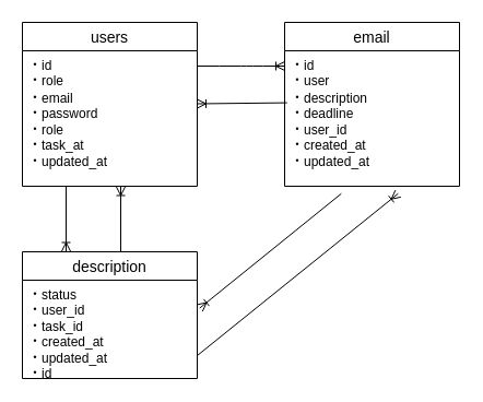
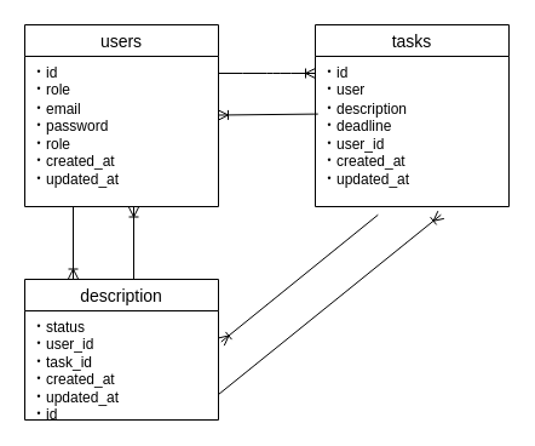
  <mxCell id="0" />
  <mxCell id="1" parent="0" />
- <mxCell id="2" value="email" style="swimlane;fontStyle=0;childLayout=stackLayout;horizontal=1;startSize=26;horizontalStack=0;resizeParent=1;resizeParentMax=0;resizeLast=0;collapsible=1;marginBottom=0;align=center;fontSize=14;" vertex="1" parent="1"><mxGeometry x="260" y="20" width="160" height="150" as="geometry" /></mxCell>
+ <mxCell id="2" value="tasks" style="swimlane;fontStyle=0;childLayout=stackLayout;horizontal=1;startSize=26;horizontalStack=0;resizeParent=1;resizeParentMax=0;resizeLast=0;collapsible=1;marginBottom=0;align=center;fontSize=14;" vertex="1" parent="1"><mxGeometry x="260" y="20" width="160" height="150" as="geometry" /></mxCell>
  <mxCell id="3" value="・id&lt;div&gt;・user&lt;/div&gt;&lt;div&gt;&lt;br&gt;&lt;/div&gt;" style="text;strokeColor=none;fillColor=none;spacingLeft=4;spacingRight=4;overflow=hidden;rotatable=0;points=[[0,0.5],[1,0.5]];portConstraint=eastwest;fontSize=12;whiteSpace=wrap;html=1;" vertex="1" parent="2"><mxGeometry y="26" width="160" height="30" as="geometry" /></mxCell>
  <mxCell id="4" value="" style="fontSize=12;html=1;endArrow=ERoneToMany;exitX=0.014;exitY=0.187;exitDx=0;exitDy=0;exitPerimeter=0;" edge="1" parent="2" source="5"><mxGeometry width="100" height="100" relative="1" as="geometry"><mxPoint x="80" y="74.5" as="sourcePoint" /><mxPoint x="-80" y="74.5" as="targetPoint" /></mxGeometry></mxCell>
  <mxCell id="5" value="・description&lt;div&gt;・deadline&lt;br&gt;・user_id&lt;/div&gt;&lt;div&gt;・created_at&lt;/div&gt;&lt;div&gt;・updated_at&lt;/div&gt;" style="text;strokeColor=none;fillColor=none;spacingLeft=4;spacingRight=4;overflow=hidden;rotatable=0;points=[[0,0.5],[1,0.5]];portConstraint=eastwest;fontSize=12;whiteSpace=wrap;html=1;" vertex="1" parent="2"><mxGeometry y="56" width="160" height="94" as="geometry" /></mxCell>
  <mxCell id="6" value="users" style="swimlane;fontStyle=0;childLayout=stackLayout;horizontal=1;startSize=26;horizontalStack=0;resizeParent=1;resizeParentMax=0;resizeLast=0;collapsible=1;marginBottom=0;align=center;fontSize=14;" vertex="1" parent="1"><mxGeometry x="20" y="20" width="160" height="150" as="geometry" /></mxCell>
  <mxCell id="7" value="・id&lt;div&gt;・role&lt;/div&gt;&lt;div&gt;&lt;br&gt;&lt;/div&gt;" style="text;strokeColor=none;fillColor=none;spacingLeft=4;spacingRight=4;overflow=hidden;rotatable=0;points=[[0,0.5],[1,0.5]];portConstraint=eastwest;fontSize=12;whiteSpace=wrap;html=1;" vertex="1" parent="6"><mxGeometry y="26" width="160" height="30" as="geometry" /></mxCell>
- <mxCell id="8" value="・email&lt;div&gt;・password&lt;/div&gt;&lt;div&gt;・role&lt;/div&gt;&lt;div&gt;・task_at&lt;/div&gt;&lt;div&gt;・updated_at&lt;/div&gt;" style="text;strokeColor=none;fillColor=none;spacingLeft=4;spacingRight=4;overflow=hidden;rotatable=0;points=[[0,0.5],[1,0.5]];portConstraint=eastwest;fontSize=12;whiteSpace=wrap;html=1;" vertex="1" parent="6"><mxGeometry y="56" width="160" height="94" as="geometry" /></mxCell>
+ <mxCell id="8" value="・email&lt;div&gt;・password&lt;/div&gt;&lt;div&gt;・role&lt;/div&gt;&lt;div&gt;・created_at&lt;/div&gt;&lt;div&gt;・updated_at&lt;/div&gt;" style="text;strokeColor=none;fillColor=none;spacingLeft=4;spacingRight=4;overflow=hidden;rotatable=0;points=[[0,0.5],[1,0.5]];portConstraint=eastwest;fontSize=12;whiteSpace=wrap;html=1;" vertex="1" parent="6"><mxGeometry y="56" width="160" height="94" as="geometry" /></mxCell>
  <mxCell id="9" value="description" style="swimlane;fontStyle=0;childLayout=stackLayout;horizontal=1;startSize=26;horizontalStack=0;resizeParent=1;resizeParentMax=0;resizeLast=0;collapsible=1;marginBottom=0;align=center;fontSize=14;" vertex="1" parent="1"><mxGeometry x="20" y="230" width="160" height="116" as="geometry" /></mxCell>
  <mxCell id="10" value="&lt;div&gt;&lt;span style=&quot;background-color: transparent;&quot;&gt;・status&lt;/span&gt;&lt;br&gt;&lt;/div&gt;&lt;div&gt;・user_id&lt;/div&gt;&lt;div&gt;・task_id&lt;/div&gt;&lt;div&gt;・created_at&lt;/div&gt;&lt;div&gt;・updated_at&lt;/div&gt;&lt;div&gt;・id&lt;/div&gt;" style="text;strokeColor=none;fillColor=none;spacingLeft=4;spacingRight=4;overflow=hidden;rotatable=0;points=[[0,0.5],[1,0.5]];portConstraint=eastwest;fontSize=12;whiteSpace=wrap;html=1;" vertex="1" parent="9"><mxGeometry y="26" width="160" height="90" as="geometry" /></mxCell>
  <mxCell id="11" value="" style="edgeStyle=entityRelationEdgeStyle;fontSize=12;html=1;endArrow=ERoneToMany;" edge="1" parent="1"><mxGeometry width="100" height="100" relative="1" as="geometry"><mxPoint x="180" y="60" as="sourcePoint" /><mxPoint x="260" y="60" as="targetPoint" /><Array as="points"><mxPoint x="170" y="60" /></Array></mxGeometry></mxCell>
  <mxCell id="12" value="" style="fontSize=12;html=1;endArrow=ERoneToMany;exitX=0.014;exitY=0.187;exitDx=0;exitDy=0;exitPerimeter=0;" edge="1" parent="1"><mxGeometry width="100" height="100" relative="1" as="geometry"><mxPoint x="60" y="170" as="sourcePoint" /><mxPoint x="60" y="229.5" as="targetPoint" /></mxGeometry></mxCell>
  <mxCell id="13" value="" style="fontSize=12;html=1;endArrow=ERoneToMany;exitX=0.014;exitY=0.187;exitDx=0;exitDy=0;exitPerimeter=0;" edge="1" parent="1"><mxGeometry width="100" height="100" relative="1" as="geometry"><mxPoint x="110" y="230" as="sourcePoint" /><mxPoint x="110" y="170.5" as="targetPoint" /></mxGeometry></mxCell>
  <mxCell id="14" value="" style="fontSize=12;html=1;endArrow=ERoneToMany;exitX=0.324;exitY=1.072;exitDx=0;exitDy=0;exitPerimeter=0;entryX=1.014;entryY=0.284;entryDx=0;entryDy=0;entryPerimeter=0;" edge="1" parent="1" source="5" target="10"><mxGeometry width="100" height="100" relative="1" as="geometry"><mxPoint x="240" y="220" as="sourcePoint" /><mxPoint x="240" y="279.5" as="targetPoint" /></mxGeometry></mxCell>
  <mxCell id="15" value="" style="fontSize=12;html=1;endArrow=ERoneToMany;exitX=0.324;exitY=1.072;exitDx=0;exitDy=0;exitPerimeter=0;entryX=0.649;entryY=1.072;entryDx=0;entryDy=0;entryPerimeter=0;" edge="1" parent="1" target="5"><mxGeometry width="100" height="100" relative="1" as="geometry"><mxPoint x="180" y="325" as="sourcePoint" /><mxPoint x="310" y="220" as="targetPoint" /></mxGeometry></mxCell>
